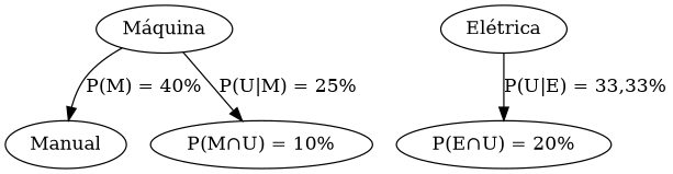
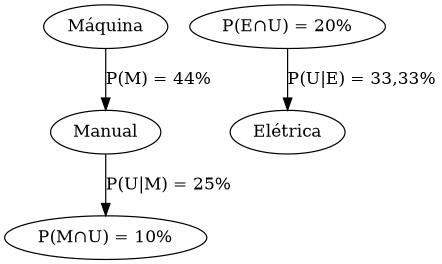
  digraph {
    ordering=out
    n1 [label="Máquina"]
    n2 [label=Manual]
    n3 [label="Elétrica"]
    n4 [label="P(E∩U) = 20%"]
    n5 [label="P(M∩U) = 10%"]
-   n1 -> n2 [label="P(M) = 40%"]
-   n1 -> n5 [label="P(U|M) = 25%"]
-   n3 -> n4 [label="P(U|E) = 33,33%"]
+   n1 -> n2 [label="P(M) = 44%"]
+   n2 -> n5 [label="P(U|M) = 25%"]
+   n4 -> n3 [label="P(U|E) = 33,33%"]
  }
